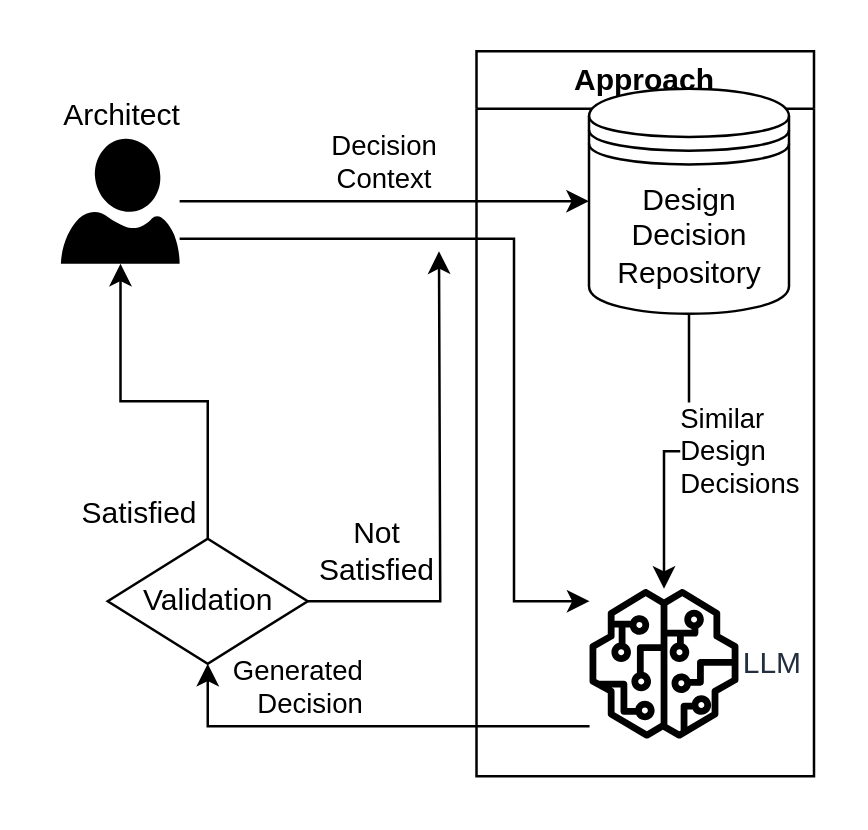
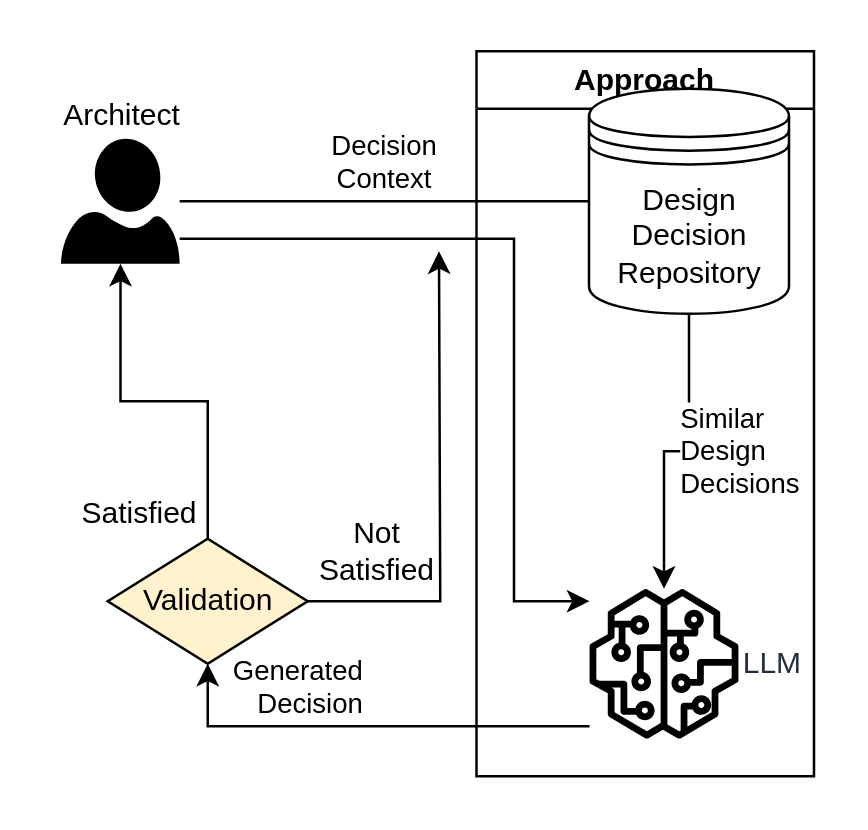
  <mxCell id="0" />
  <mxCell id="1" parent="0" />
- <mxCell id="2" value="Decision&lt;br&gt;Context" style="edgeStyle=orthogonalEdgeStyle;rounded=0;orthogonalLoop=1;jettySize=auto;html=1;labelPosition=center;verticalLabelPosition=top;align=center;verticalAlign=bottom;" edge="1" parent="1" source="4" target="6"><mxGeometry relative="1" as="geometry"><mxPoint x="195" y="95" as="targetPoint" /></mxGeometry></mxCell>
+ <mxCell id="2" value="Decision&lt;br&gt;Context" style="edgeStyle=orthogonalEdgeStyle;rounded=0;orthogonalLoop=1;jettySize=auto;html=1;labelPosition=center;verticalLabelPosition=top;align=center;verticalAlign=bottom;endArrow=none;" edge="1" parent="1" source="4" target="6"><mxGeometry relative="1" as="geometry"><mxPoint x="195" y="95" as="targetPoint" /></mxGeometry></mxCell>
  <mxCell id="3" style="edgeStyle=orthogonalEdgeStyle;rounded=0;orthogonalLoop=1;jettySize=auto;html=1;" edge="1" parent="1" source="4" target="7"><mxGeometry relative="1" as="geometry"><mxPoint x="205" y="230" as="targetPoint" /><Array as="points"><mxPoint x="205" y="95" /><mxPoint x="205" y="240" /></Array></mxGeometry></mxCell>
  <mxCell id="4" value="Architect" style="verticalLabelPosition=top;html=1;verticalAlign=bottom;align=center;strokeColor=none;fillColor=#000000;shape=mxgraph.azure.user;fontColor=#000000;labelPosition=center;" vertex="1" parent="1"><mxGeometry x="23.75" y="55" width="47.5" height="50" as="geometry" /></mxCell>
  <mxCell id="5" value="Approach" style="swimlane;whiteSpace=wrap;html=1;" vertex="1" parent="1"><mxGeometry x="190" y="20" width="135" height="290" as="geometry" /></mxCell>
  <mxCell id="6" value="&lt;span style=&quot;&quot;&gt;Design&lt;/span&gt;&lt;div style=&quot;&quot;&gt;Decision&lt;div&gt;Repository&lt;/div&gt;&lt;/div&gt;" style="shape=datastore;html=1;labelPosition=center;verticalLabelPosition=middle;align=center;verticalAlign=middle;" vertex="1" parent="5"><mxGeometry x="45" y="15" width="80" height="90" as="geometry" /></mxCell>
  <mxCell id="7" value="LLM" style="sketch=0;outlineConnect=0;fontColor=#232F3E;gradientColor=none;fillColor=#000000;strokeColor=none;dashed=0;verticalLabelPosition=middle;verticalAlign=middle;align=left;html=1;fontSize=12;fontStyle=0;aspect=fixed;pointerEvents=1;shape=mxgraph.aws4.sagemaker_model;labelPosition=right;" vertex="1" parent="5"><mxGeometry x="45" y="215" width="60" height="60" as="geometry" /></mxCell>
  <mxCell id="8" value="Similar&lt;div&gt;Design&lt;/div&gt;&lt;div&gt;Decisions&lt;/div&gt;" style="edgeStyle=orthogonalEdgeStyle;rounded=0;orthogonalLoop=1;jettySize=auto;html=1;labelPosition=right;verticalLabelPosition=middle;align=left;verticalAlign=middle;exitX=0.5;exitY=1;exitDx=0;exitDy=0;" edge="1" parent="5" source="6" target="7"><mxGeometry relative="1" as="geometry"><mxPoint x="52" y="105" as="sourcePoint" /></mxGeometry></mxCell>
  <mxCell id="9" value="" style="edgeStyle=orthogonalEdgeStyle;rounded=0;orthogonalLoop=1;jettySize=auto;html=1;labelPosition=left;verticalLabelPosition=top;align=right;verticalAlign=bottom;" edge="1" parent="1" source="11" target="4"><mxGeometry relative="1" as="geometry" /></mxCell>
  <mxCell id="10" style="edgeStyle=orthogonalEdgeStyle;rounded=0;orthogonalLoop=1;jettySize=auto;html=1;" edge="1" parent="1" source="11"><mxGeometry relative="1" as="geometry"><mxPoint x="175" y="100" as="targetPoint" /></mxGeometry></mxCell>
- <mxCell id="11" value="Validation" style="rhombus;whiteSpace=wrap;html=1;" vertex="1" parent="1"><mxGeometry x="42.5" y="215" width="80" height="50" as="geometry" /></mxCell>
+ <mxCell id="11" value="Validation" style="rhombus;whiteSpace=wrap;html=1;fillColor=#fff2cc;" vertex="1" parent="1"><mxGeometry x="42.5" y="215" width="80" height="50" as="geometry" /></mxCell>
  <mxCell id="12" value="Generated&lt;div&gt;Decision&lt;/div&gt;" style="edgeStyle=orthogonalEdgeStyle;rounded=0;orthogonalLoop=1;jettySize=auto;html=1;entryX=0.5;entryY=1;entryDx=0;entryDy=0;labelPosition=left;verticalLabelPosition=top;align=right;verticalAlign=bottom;" edge="1" parent="1" source="7" target="11"><mxGeometry relative="1" as="geometry"><Array as="points"><mxPoint x="260" y="290" /><mxPoint x="83" y="290" /></Array></mxGeometry></mxCell>
  <mxCell id="13" value="Satisfied" style="text;html=1;align=center;verticalAlign=middle;resizable=0;points=[];autosize=1;strokeColor=none;fillColor=none;" vertex="1" parent="1"><mxGeometry x="20" y="190" width="70" height="30" as="geometry" /></mxCell>
  <mxCell id="14" value="Not&lt;br&gt;Satisfied" style="text;html=1;align=center;verticalAlign=middle;resizable=0;points=[];autosize=1;strokeColor=none;fillColor=none;" vertex="1" parent="1"><mxGeometry x="115" y="200" width="70" height="40" as="geometry" /></mxCell>
